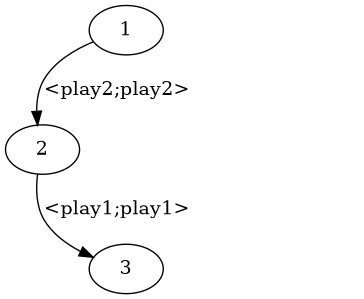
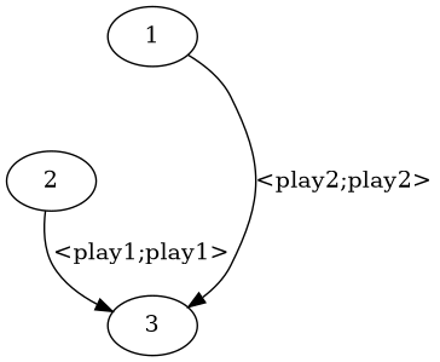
  digraph {
    node [shape=ellipse]
    n1 [label=1]
    n2 [label=2]
    n3 [label=3]
-   n1 -> n2 [label="<play2;play2>"]
+   n1 -> n3 [label="<play2;play2>"]
    n2 -> n3 [label="<play1;play1>"]
  }
